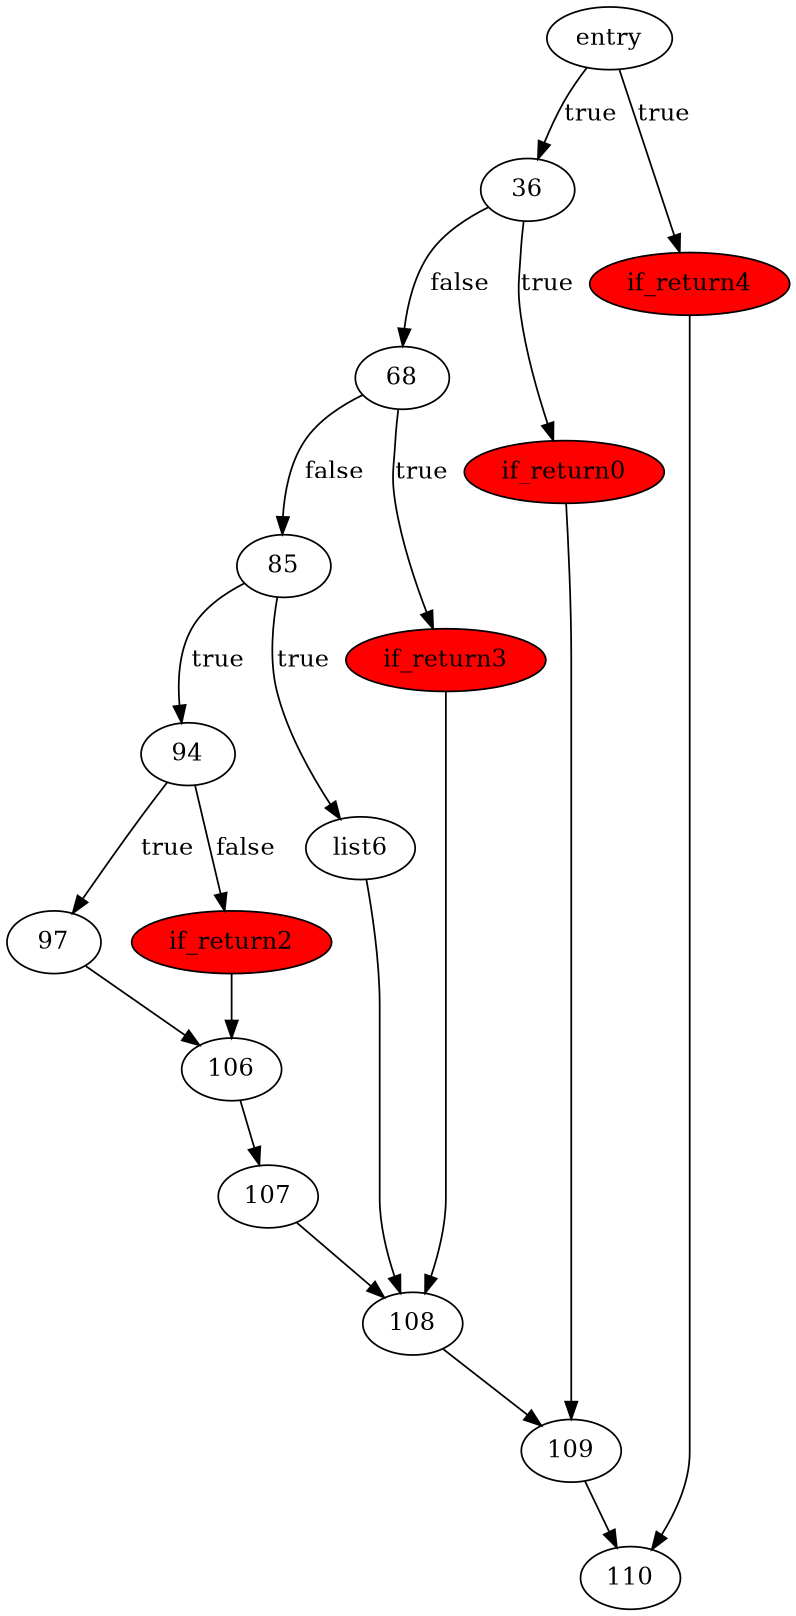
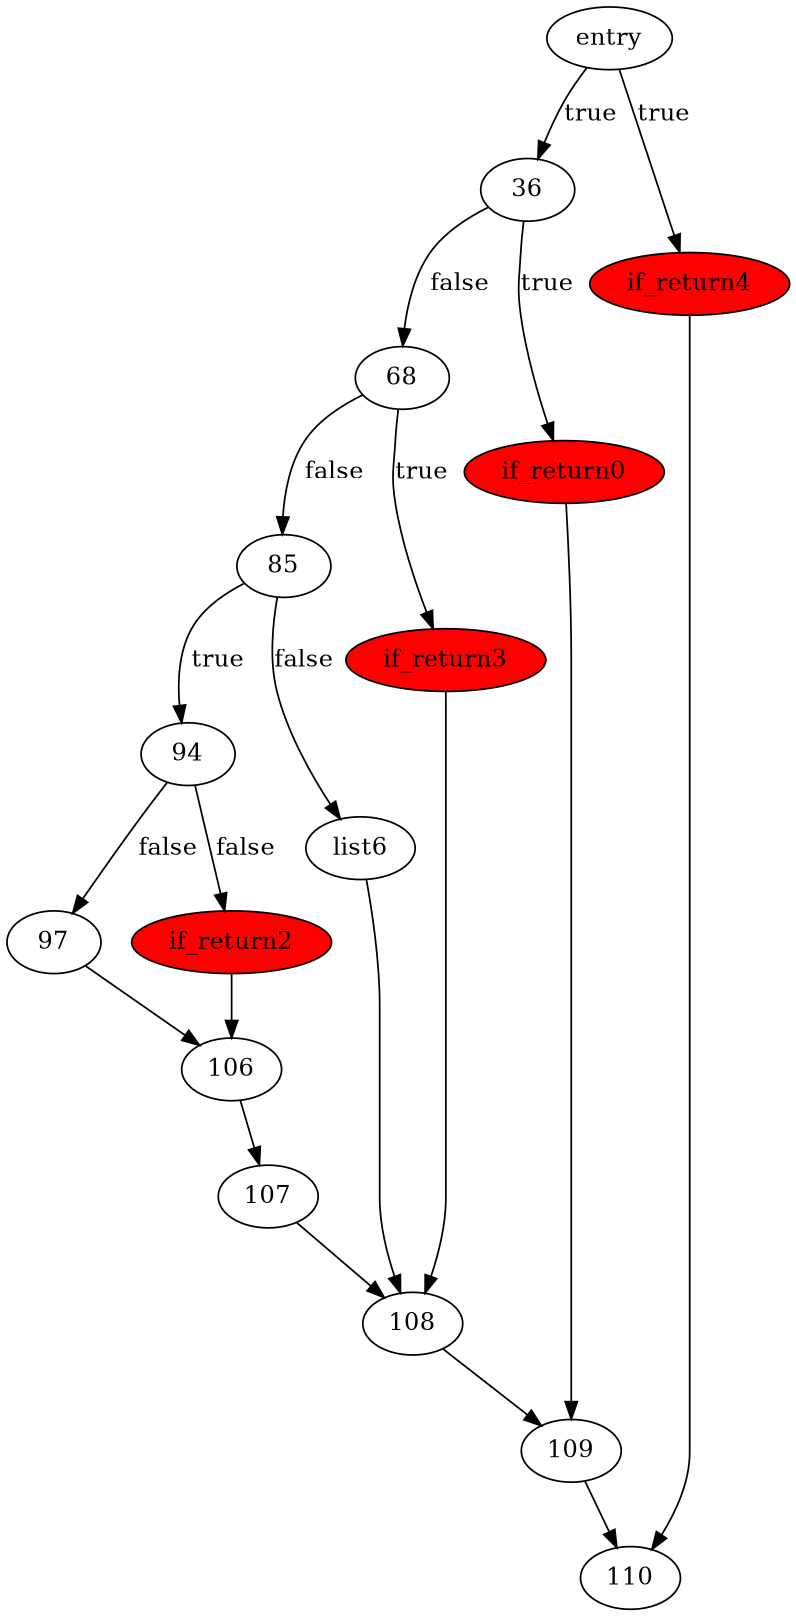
  digraph {
    node [fillcolor=white style=filled]
    n1 [label=entry]
    36
    if_return4 [fillcolor=red]
    68
    if_return0 [fillcolor=red]
    110
    85
    if_return3 [fillcolor=red]
    109
    94
    list6
    108
    97
    if_return2 [fillcolor=red]
    106
    107
    n1 -> 36 [label=true]
    n1 -> if_return4 [label=true]
    36 -> 68 [label=false]
    36 -> if_return0 [label=true]
    if_return4 -> 110
    68 -> 85 [label=false]
    68 -> if_return3 [label=true]
    if_return0 -> 109
    85 -> 94 [label=true]
-   85 -> list6 [label=true]
+   85 -> list6 [label=false]
    if_return3 -> 108
    109 -> 110
-   94 -> 97 [label=true]
+   94 -> 97 [label=false]
    94 -> if_return2 [label=false]
    list6 -> 108
    108 -> 109
    97 -> 106
    if_return2 -> 106
    106 -> 107
    107 -> 108
  }
